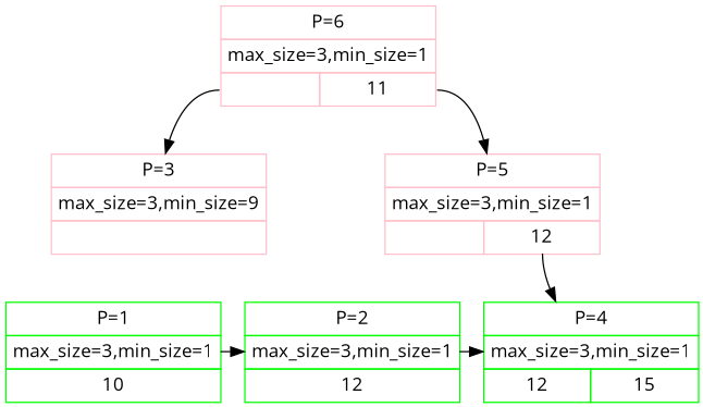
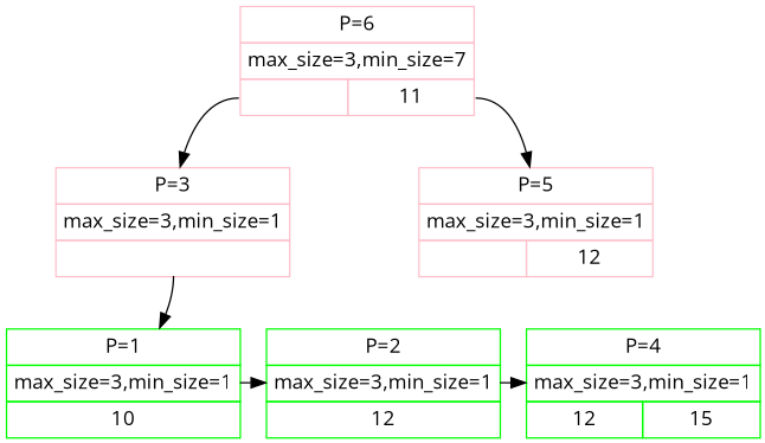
  digraph {
    fontname="Open Sans"
    node [color=green fontname="Open Sans" shape=plain]
    edge [fontname="Open Sans"]
    n1 [label=<<TABLE BORDER="0" CELLBORDER="1" CELLSPACING="0" CELLPADDING="4"> <TR><TD COLSPAN="1">P=1</TD></TR> <TR><TD COLSPAN="1">max_size=3,min_size=1</TD></TR> <TR><TD>10</TD> </TR></TABLE>>]
    n2 [label=<<TABLE BORDER="0" CELLBORDER="1" CELLSPACING="0" CELLPADDING="4"> <TR><TD COLSPAN="1">P=2</TD></TR> <TR><TD COLSPAN="1">max_size=3,min_size=1</TD></TR> <TR><TD>12</TD> </TR></TABLE>>]
    n3 [label=<<TABLE BORDER="0" CELLBORDER="1" CELLSPACING="0" CELLPADDING="4"> <TR><TD COLSPAN="2">P=4</TD></TR> <TR><TD COLSPAN="2">max_size=3,min_size=1</TD></TR> <TR><TD>12</TD> <TD>15</TD> </TR></TABLE>>]
-   n4 [color=pink label=<<TABLE BORDER="0" CELLBORDER="1" CELLSPACING="0" CELLPADDING="4"> <TR><TD COLSPAN="1">P=3</TD></TR> <TR><TD COLSPAN="1">max_size=3,min_size=9</TD></TR> <TR><TD PORT="p1"> </TD> </TR></TABLE>>]
+   n4 [color=pink label=<<TABLE BORDER="0" CELLBORDER="1" CELLSPACING="0" CELLPADDING="4"> <TR><TD COLSPAN="1">P=3</TD></TR> <TR><TD COLSPAN="1">max_size=3,min_size=1</TD></TR> <TR><TD PORT="p1"> </TD> </TR></TABLE>>]
    n5 [color=pink label=<<TABLE BORDER="0" CELLBORDER="1" CELLSPACING="0" CELLPADDING="4"> <TR><TD COLSPAN="2">P=5</TD></TR> <TR><TD COLSPAN="2">max_size=3,min_size=1</TD></TR> <TR><TD PORT="p2"> </TD> <TD PORT="p4">12</TD> </TR></TABLE>>]
-   n6 [color=pink label=<<TABLE BORDER="0" CELLBORDER="1" CELLSPACING="0" CELLPADDING="4"> <TR><TD COLSPAN="2">P=6</TD></TR> <TR><TD COLSPAN="2">max_size=3,min_size=1</TD></TR> <TR><TD PORT="p3"> </TD> <TD PORT="p5">11</TD> </TR></TABLE>>]
+   n6 [color=pink label=<<TABLE BORDER="0" CELLBORDER="1" CELLSPACING="0" CELLPADDING="4"> <TR><TD COLSPAN="2">P=6</TD></TR> <TR><TD COLSPAN="2">max_size=3,min_size=7</TD></TR> <TR><TD PORT="p3"> </TD> <TD PORT="p5">11</TD> </TR></TABLE>>]
    subgraph sub_1 {
      rank=same
      n1
      n2
    }
    subgraph sub_2 {
      rank=same
      n2
      n3
    }
    subgraph sub_3 {
      rank=same
      n4
      n5
    }
    n1 -> n2
    n2 -> n3
-   n5 -> n3 [tailport=p4]
+   n4 -> n1 [tailport=p1]
    n6 -> n4 [tailport=p3]
    n6 -> n5 [tailport=p5]
  }
